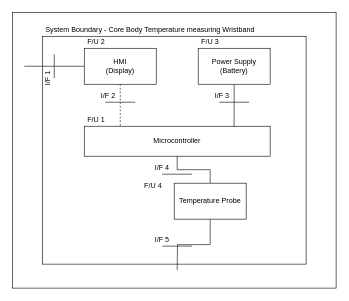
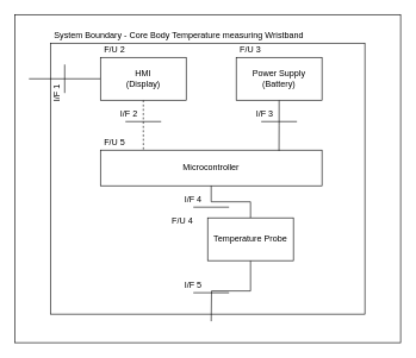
  <mxCell id="0" />
  <mxCell id="1" parent="0" />
  <mxCell id="2" value="" style="rounded=0;whiteSpace=wrap;html=1;" vertex="1" parent="1"><mxGeometry x="20" y="20" width="540" height="460" as="geometry" /></mxCell>
  <mxCell id="3" value="" style="rounded=0;whiteSpace=wrap;html=1;" vertex="1" parent="1"><mxGeometry x="70" y="60" width="440" height="380" as="geometry" /></mxCell>
  <mxCell id="4" value="Microcontroller" style="rounded=0;whiteSpace=wrap;html=1;" vertex="1" parent="1"><mxGeometry x="140" y="210" width="310" height="50" as="geometry" /></mxCell>
  <mxCell id="5" style="edgeStyle=orthogonalEdgeStyle;rounded=0;orthogonalLoop=1;jettySize=auto;html=1;entryX=0.194;entryY=0;entryDx=0;entryDy=0;entryPerimeter=0;endArrow=none;endFill=0;dashed=1;" edge="1" parent="1" source="7" target="4"><mxGeometry relative="1" as="geometry" /></mxCell>
  <mxCell id="6" style="edgeStyle=orthogonalEdgeStyle;rounded=0;orthogonalLoop=1;jettySize=auto;html=1;endArrow=none;endFill=0;" edge="1" parent="1" source="7"><mxGeometry relative="1" as="geometry"><mxPoint x="40" y="110" as="targetPoint" /></mxGeometry></mxCell>
  <mxCell id="7" value="HMI&lt;br&gt;(Display)" style="rounded=0;whiteSpace=wrap;html=1;" vertex="1" parent="1"><mxGeometry x="140" y="80" width="120" height="60" as="geometry" /></mxCell>
  <mxCell id="8" style="edgeStyle=orthogonalEdgeStyle;rounded=0;orthogonalLoop=1;jettySize=auto;html=1;endArrow=none;endFill=0;" edge="1" parent="1" source="10" target="4"><mxGeometry relative="1" as="geometry" /></mxCell>
  <mxCell id="9" style="edgeStyle=orthogonalEdgeStyle;rounded=0;orthogonalLoop=1;jettySize=auto;html=1;endArrow=none;endFill=0;" edge="1" parent="1" source="10"><mxGeometry relative="1" as="geometry"><mxPoint x="295" y="450" as="targetPoint" /></mxGeometry></mxCell>
  <mxCell id="10" value="Temperature Probe" style="rounded=0;whiteSpace=wrap;html=1;" vertex="1" parent="1"><mxGeometry x="290" y="305" width="120" height="60" as="geometry" /></mxCell>
  <mxCell id="11" style="edgeStyle=orthogonalEdgeStyle;rounded=0;orthogonalLoop=1;jettySize=auto;html=1;entryX=0.806;entryY=0.02;entryDx=0;entryDy=0;entryPerimeter=0;endArrow=none;endFill=0;" edge="1" parent="1" source="12" target="4"><mxGeometry relative="1" as="geometry" /></mxCell>
  <mxCell id="12" value="Power Supply&lt;br&gt;(Battery)" style="rounded=0;whiteSpace=wrap;html=1;" vertex="1" parent="1"><mxGeometry x="330" y="80" width="120" height="60" as="geometry" /></mxCell>
  <mxCell id="13" value="" style="endArrow=none;html=1;" edge="1" parent="1"><mxGeometry width="50" height="50" relative="1" as="geometry"><mxPoint x="270" y="290" as="sourcePoint" /><mxPoint x="320" y="290" as="targetPoint" /></mxGeometry></mxCell>
  <mxCell id="14" value="" style="endArrow=none;html=1;" edge="1" parent="1"><mxGeometry width="50" height="50" relative="1" as="geometry"><mxPoint x="175" y="170" as="sourcePoint" /><mxPoint x="225" y="170" as="targetPoint" /></mxGeometry></mxCell>
  <mxCell id="15" value="" style="endArrow=none;html=1;" edge="1" parent="1"><mxGeometry width="50" height="50" relative="1" as="geometry"><mxPoint x="365" y="170" as="sourcePoint" /><mxPoint x="415" y="170" as="targetPoint" /></mxGeometry></mxCell>
- <mxCell id="16" value="F/U 1" style="text;html=1;strokeColor=none;fillColor=none;align=center;verticalAlign=middle;whiteSpace=wrap;rounded=0;" vertex="1" parent="1"><mxGeometry x="140" y="190" width="40" height="20" as="geometry" /></mxCell>
+ <mxCell id="16" value="F/U 5" style="text;html=1;strokeColor=none;fillColor=none;align=center;verticalAlign=middle;whiteSpace=wrap;rounded=0;" vertex="1" parent="1"><mxGeometry x="140" y="190" width="40" height="20" as="geometry" /></mxCell>
  <mxCell id="17" value="F/U 2" style="text;html=1;strokeColor=none;fillColor=none;align=center;verticalAlign=middle;whiteSpace=wrap;rounded=0;" vertex="1" parent="1"><mxGeometry x="140" y="60" width="40" height="20" as="geometry" /></mxCell>
  <mxCell id="18" value="F/U 3" style="text;html=1;strokeColor=none;fillColor=none;align=center;verticalAlign=middle;whiteSpace=wrap;rounded=0;" vertex="1" parent="1"><mxGeometry x="330" y="60" width="40" height="20" as="geometry" /></mxCell>
  <mxCell id="19" value="F/U 4" style="text;html=1;strokeColor=none;fillColor=none;align=center;verticalAlign=middle;whiteSpace=wrap;rounded=0;" vertex="1" parent="1"><mxGeometry x="235" y="300" width="40" height="20" as="geometry" /></mxCell>
  <mxCell id="20" value="" style="endArrow=none;html=1;" edge="1" parent="1"><mxGeometry width="50" height="50" relative="1" as="geometry"><mxPoint x="90" y="90" as="sourcePoint" /><mxPoint x="90" y="130" as="targetPoint" /></mxGeometry></mxCell>
  <mxCell id="21" value="" style="endArrow=none;html=1;" edge="1" parent="1"><mxGeometry width="50" height="50" relative="1" as="geometry"><mxPoint x="270" y="410" as="sourcePoint" /><mxPoint x="320" y="410" as="targetPoint" /></mxGeometry></mxCell>
  <mxCell id="22" value="I/F 2" style="text;html=1;strokeColor=none;fillColor=none;align=center;verticalAlign=middle;whiteSpace=wrap;rounded=0;" vertex="1" parent="1"><mxGeometry x="160" y="150" width="40" height="20" as="geometry" /></mxCell>
  <mxCell id="23" value="I/F 1" style="text;html=1;strokeColor=none;fillColor=none;align=center;verticalAlign=middle;whiteSpace=wrap;rounded=0;rotation=-90;" vertex="1" parent="1"><mxGeometry x="60" y="120" width="40" height="20" as="geometry" /></mxCell>
  <mxCell id="24" value="I/F 3" style="text;html=1;strokeColor=none;fillColor=none;align=center;verticalAlign=middle;whiteSpace=wrap;rounded=0;" vertex="1" parent="1"><mxGeometry x="350" y="150" width="40" height="20" as="geometry" /></mxCell>
  <mxCell id="25" value="I/F 5" style="text;html=1;strokeColor=none;fillColor=none;align=center;verticalAlign=middle;whiteSpace=wrap;rounded=0;" vertex="1" parent="1"><mxGeometry x="250" y="390" width="40" height="20" as="geometry" /></mxCell>
  <mxCell id="26" value="I/F 4" style="text;html=1;strokeColor=none;fillColor=none;align=center;verticalAlign=middle;whiteSpace=wrap;rounded=0;" vertex="1" parent="1"><mxGeometry x="250" y="270" width="40" height="20" as="geometry" /></mxCell>
  <mxCell id="27" value="System Boundary - Core Body Temperature measuring Wristband" style="text;html=1;strokeColor=none;fillColor=none;align=center;verticalAlign=middle;whiteSpace=wrap;rounded=0;" vertex="1" parent="1"><mxGeometry x="70" y="40" width="360" height="20" as="geometry" /></mxCell>
